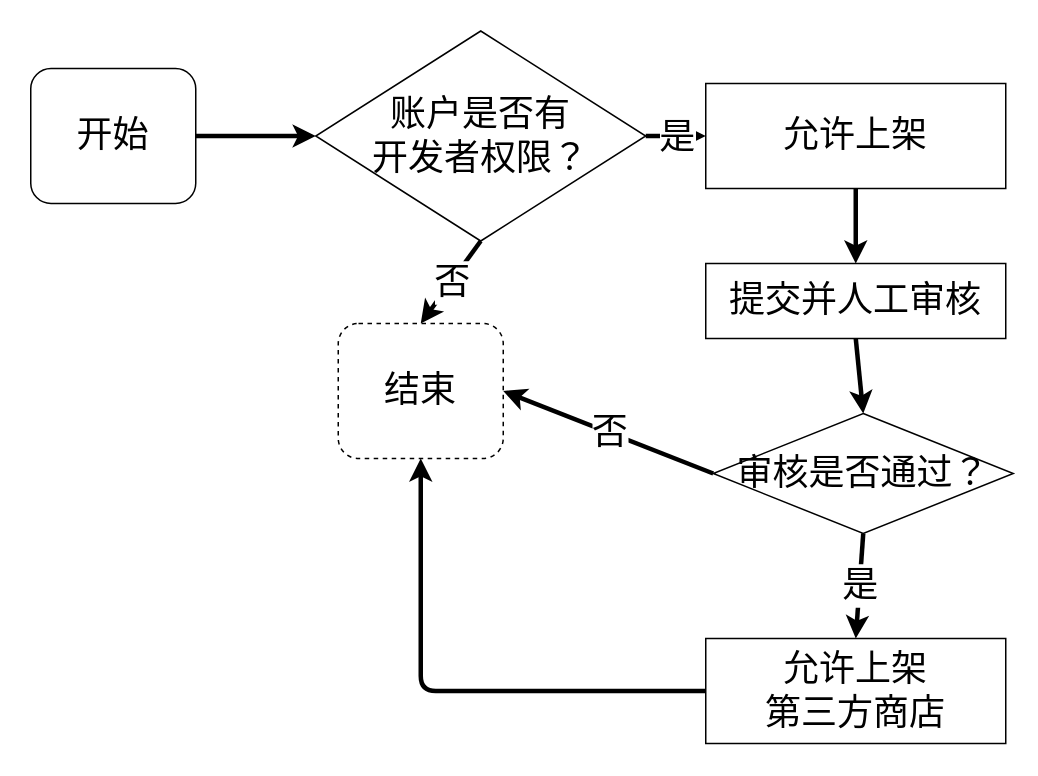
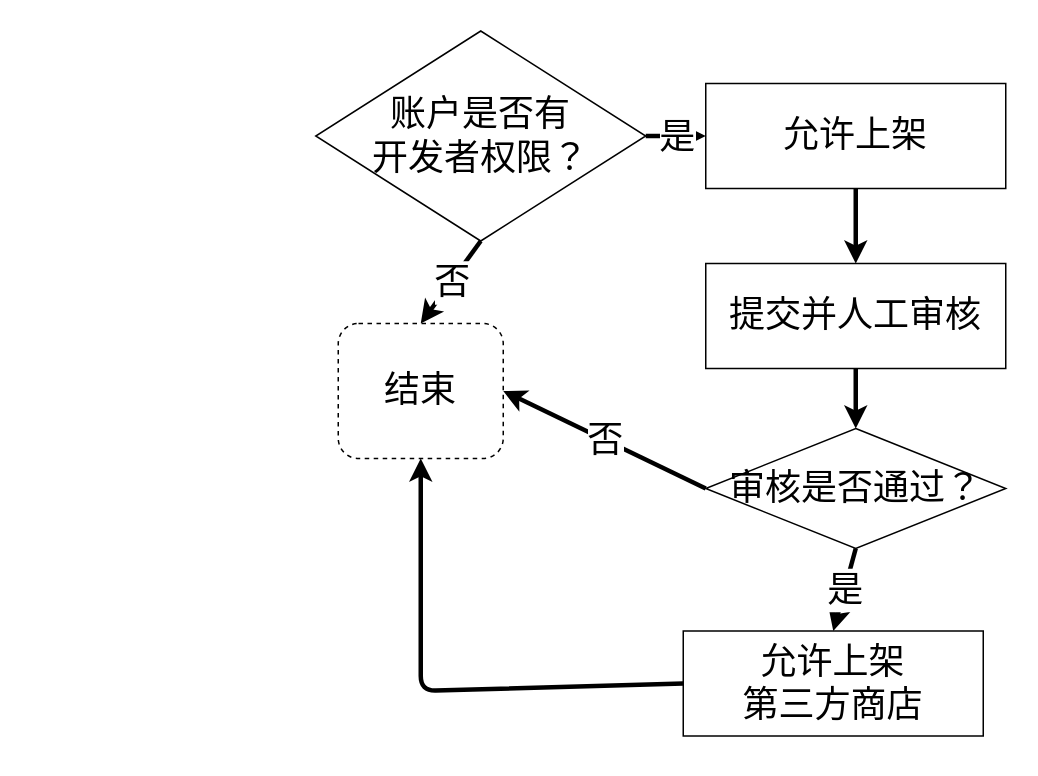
  <mxCell id="0" />
  <mxCell id="1" parent="0" />
- <mxCell id="2" style="edgeStyle=none;html=1;exitX=1;exitY=0.5;exitDx=0;exitDy=0;entryX=0;entryY=0.5;entryDx=0;entryDy=0;fontSize=24;strokeWidth=3;" edge="1" parent="1" source="3" target="4"><mxGeometry relative="1" as="geometry" /></mxCell>
- <mxCell id="3" value="&lt;font style=&quot;font-size: 24px;&quot;&gt;开始&lt;/font&gt;" style="rounded=1;whiteSpace=wrap;html=1;" vertex="1" parent="1"><mxGeometry x="20" y="45" width="110" height="90" as="geometry" /></mxCell>
  <mxCell id="4" value="账户是否有&lt;br&gt;开发者权限？" style="rhombus;whiteSpace=wrap;html=1;fontSize=24;" vertex="1" parent="1"><mxGeometry x="210" y="20" width="220" height="140" as="geometry" /></mxCell>
  <mxCell id="5" value="" style="endArrow=classic;html=1;fontSize=24;exitX=1;exitY=0.5;exitDx=0;exitDy=0;entryX=0;entryY=0.5;entryDx=0;entryDy=0;strokeWidth=3;" edge="1" parent="1" source="4" target="8"><mxGeometry relative="1" as="geometry"><mxPoint x="760" y="95" as="sourcePoint" /><mxPoint x="770" y="90" as="targetPoint" /></mxGeometry></mxCell>
  <mxCell id="6" value="是" style="edgeLabel;resizable=0;html=1;align=center;verticalAlign=middle;fontSize=24;" connectable="0" vertex="1" parent="5"><mxGeometry relative="1" as="geometry" /></mxCell>
  <mxCell id="7" style="edgeStyle=none;html=1;exitX=0.5;exitY=1;exitDx=0;exitDy=0;entryX=0.5;entryY=0;entryDx=0;entryDy=0;fontSize=24;strokeWidth=3;" edge="1" parent="1" source="8" target="10"><mxGeometry relative="1" as="geometry" /></mxCell>
  <mxCell id="8" value="允许上架" style="rounded=0;whiteSpace=wrap;html=1;fontSize=24;" vertex="1" parent="1"><mxGeometry x="470" y="55" width="200" height="70" as="geometry" /></mxCell>
  <mxCell id="9" style="edgeStyle=none;html=1;exitX=0.5;exitY=1;exitDx=0;exitDy=0;entryX=0.5;entryY=0;entryDx=0;entryDy=0;fontSize=24;strokeWidth=3;" edge="1" parent="1" source="10" target="11"><mxGeometry relative="1" as="geometry" /></mxCell>
- <mxCell id="10" value="提交并人工审核" style="rounded=0;whiteSpace=wrap;html=1;fontSize=24;" vertex="1" parent="1"><mxGeometry x="470" y="175" width="200" height="50" as="geometry" /></mxCell>
- <mxCell id="11" value="审核是否通过？" style="rhombus;whiteSpace=wrap;html=1;fontSize=24;" vertex="1" parent="1"><mxGeometry x="475" y="275" width="200" height="80" as="geometry" /></mxCell>
+ <mxCell id="10" value="提交并人工审核" style="rounded=0;whiteSpace=wrap;html=1;fontSize=24;" vertex="1" parent="1"><mxGeometry x="470" y="175" width="200" height="70" as="geometry" /></mxCell>
+ <mxCell id="11" value="审核是否通过？" style="rhombus;whiteSpace=wrap;html=1;fontSize=24;" vertex="1" parent="1"><mxGeometry x="470" y="285" width="200" height="80" as="geometry" /></mxCell>
  <mxCell id="12" value="" style="endArrow=classic;html=1;fontSize=24;exitX=0.5;exitY=1;exitDx=0;exitDy=0;entryX=0.5;entryY=0;entryDx=0;entryDy=0;strokeWidth=3;" edge="1" parent="1" source="4" target="14"><mxGeometry relative="1" as="geometry"><mxPoint x="250" y="305" as="sourcePoint" /><mxPoint x="280" y="305" as="targetPoint" /></mxGeometry></mxCell>
  <mxCell id="13" value="否" style="edgeLabel;resizable=0;html=1;align=center;verticalAlign=middle;fontSize=24;" connectable="0" vertex="1" parent="12"><mxGeometry relative="1" as="geometry" /></mxCell>
  <mxCell id="14" value="&lt;font style=&quot;font-size: 24px;&quot;&gt;结束&lt;/font&gt;" style="rounded=1;whiteSpace=wrap;html=1;dashed=1;" vertex="1" parent="1"><mxGeometry x="225" y="215" width="110" height="90" as="geometry" /></mxCell>
  <mxCell id="15" value="" style="endArrow=classic;html=1;fontSize=24;exitX=0.5;exitY=1;exitDx=0;exitDy=0;entryX=0.5;entryY=0;entryDx=0;entryDy=0;strokeWidth=3;" edge="1" parent="1" source="11" target="18"><mxGeometry relative="1" as="geometry"><mxPoint x="580" y="435" as="sourcePoint" /><mxPoint x="570" y="445" as="targetPoint" /></mxGeometry></mxCell>
  <mxCell id="16" value="是" style="edgeLabel;resizable=0;html=1;align=center;verticalAlign=middle;fontSize=24;" connectable="0" vertex="1" parent="15"><mxGeometry relative="1" as="geometry" /></mxCell>
  <mxCell id="17" style="edgeStyle=none;html=1;exitX=0;exitY=0.5;exitDx=0;exitDy=0;entryX=0.5;entryY=1;entryDx=0;entryDy=0;fontSize=24;strokeWidth=3;" edge="1" parent="1" source="18" target="14"><mxGeometry relative="1" as="geometry"><Array as="points"><mxPoint x="280" y="460" /></Array></mxGeometry></mxCell>
- <mxCell id="18" value="允许上架&lt;br&gt;第三方商店" style="rounded=0;whiteSpace=wrap;html=1;fontSize=24;" vertex="1" parent="1"><mxGeometry x="470" y="425" width="200" height="70" as="geometry" /></mxCell>
+ <mxCell id="18" value="允许上架&lt;br&gt;第三方商店" style="rounded=0;whiteSpace=wrap;html=1;fontSize=24;" vertex="1" parent="1"><mxGeometry x="455" y="420" width="200" height="70" as="geometry" /></mxCell>
  <mxCell id="19" value="" style="endArrow=classic;html=1;fontSize=24;exitX=0;exitY=0.5;exitDx=0;exitDy=0;entryX=1;entryY=0.5;entryDx=0;entryDy=0;strokeWidth=3;" edge="1" parent="1" source="11" target="14"><mxGeometry relative="1" as="geometry"><mxPoint x="370" y="355" as="sourcePoint" /><mxPoint x="470" y="355" as="targetPoint" /></mxGeometry></mxCell>
  <mxCell id="20" value="否" style="edgeLabel;resizable=0;html=1;align=center;verticalAlign=middle;fontSize=24;" connectable="0" vertex="1" parent="19"><mxGeometry relative="1" as="geometry" /></mxCell>
